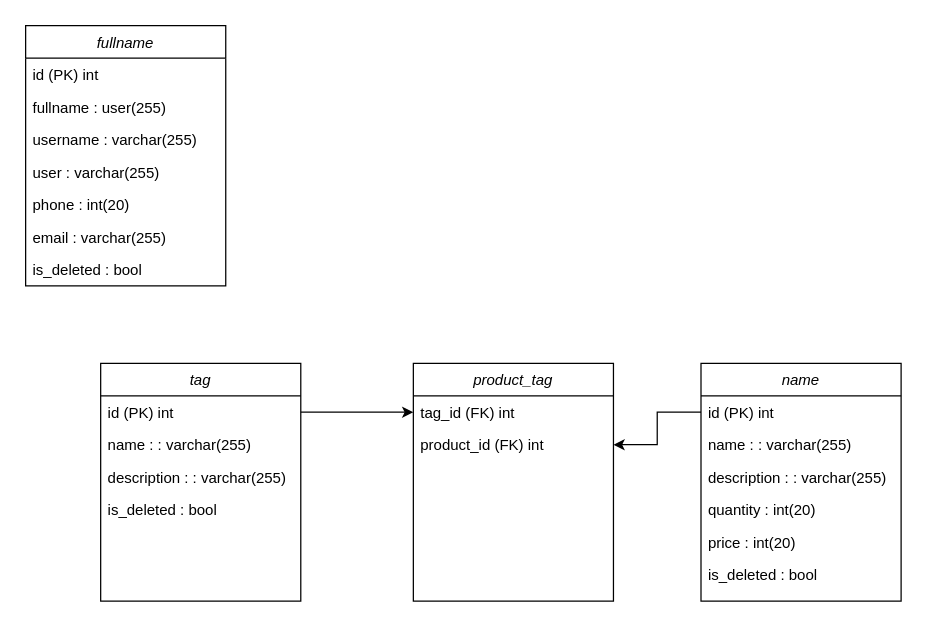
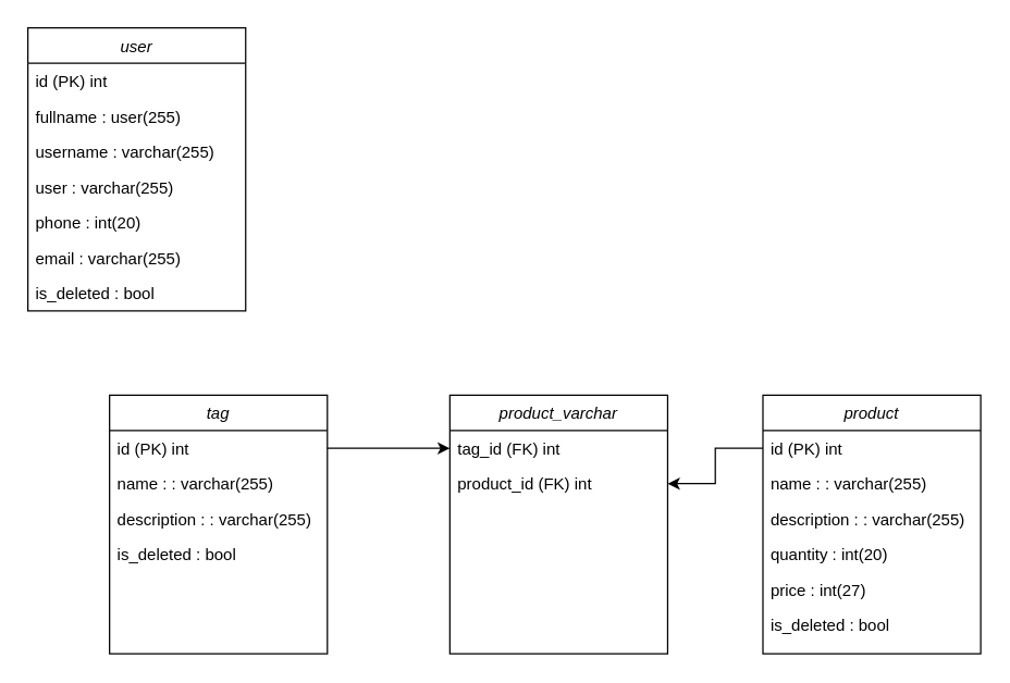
  <mxCell id="0" />
  <mxCell id="1" parent="0" />
- <mxCell id="2" value="fullname" style="swimlane;fontStyle=2;align=center;verticalAlign=top;childLayout=stackLayout;horizontal=1;startSize=26;horizontalStack=0;resizeParent=1;resizeLast=0;collapsible=1;marginBottom=0;rounded=0;shadow=0;strokeWidth=1;" parent="1" vertex="1"><mxGeometry x="20" y="20" width="160" height="208" as="geometry"><mxRectangle x="230" y="140" width="160" height="26" as="alternateBounds" /></mxGeometry></mxCell>
+ <mxCell id="2" value="user" style="swimlane;fontStyle=2;align=center;verticalAlign=top;childLayout=stackLayout;horizontal=1;startSize=26;horizontalStack=0;resizeParent=1;resizeLast=0;collapsible=1;marginBottom=0;rounded=0;shadow=0;strokeWidth=1;" parent="1" vertex="1"><mxGeometry x="20" y="20" width="160" height="208" as="geometry"><mxRectangle x="230" y="140" width="160" height="26" as="alternateBounds" /></mxGeometry></mxCell>
  <mxCell id="3" value="id (PK) int" style="text;align=left;verticalAlign=top;spacingLeft=4;spacingRight=4;overflow=hidden;rotatable=0;points=[[0,0.5],[1,0.5]];portConstraint=eastwest;" parent="2" vertex="1"><mxGeometry y="26" width="160" height="26" as="geometry" /></mxCell>
  <mxCell id="4" value="fullname : user(255)" style="text;align=left;verticalAlign=top;spacingLeft=4;spacingRight=4;overflow=hidden;rotatable=0;points=[[0,0.5],[1,0.5]];portConstraint=eastwest;rounded=0;shadow=0;html=0;" parent="2" vertex="1"><mxGeometry y="52" width="160" height="26" as="geometry" /></mxCell>
  <mxCell id="5" value="username : varchar(255)" style="text;align=left;verticalAlign=top;spacingLeft=4;spacingRight=4;overflow=hidden;rotatable=0;points=[[0,0.5],[1,0.5]];portConstraint=eastwest;rounded=0;shadow=0;html=0;" vertex="1" parent="2"><mxGeometry y="78" width="160" height="26" as="geometry" /></mxCell>
  <mxCell id="6" value="user : varchar(255)" style="text;align=left;verticalAlign=top;spacingLeft=4;spacingRight=4;overflow=hidden;rotatable=0;points=[[0,0.5],[1,0.5]];portConstraint=eastwest;rounded=0;shadow=0;html=0;" vertex="1" parent="2"><mxGeometry y="104" width="160" height="26" as="geometry" /></mxCell>
  <mxCell id="7" value="phone : int(20)" style="text;align=left;verticalAlign=top;spacingLeft=4;spacingRight=4;overflow=hidden;rotatable=0;points=[[0,0.5],[1,0.5]];portConstraint=eastwest;rounded=0;shadow=0;html=0;" vertex="1" parent="2"><mxGeometry y="130" width="160" height="26" as="geometry" /></mxCell>
  <mxCell id="8" value="email : varchar(255)" style="text;align=left;verticalAlign=top;spacingLeft=4;spacingRight=4;overflow=hidden;rotatable=0;points=[[0,0.5],[1,0.5]];portConstraint=eastwest;rounded=0;shadow=0;html=0;" parent="2" vertex="1"><mxGeometry y="156" width="160" height="26" as="geometry" /></mxCell>
  <mxCell id="9" value="is_deleted : bool" style="text;align=left;verticalAlign=top;spacingLeft=4;spacingRight=4;overflow=hidden;rotatable=0;points=[[0,0.5],[1,0.5]];portConstraint=eastwest;rounded=0;shadow=0;html=0;" vertex="1" parent="2"><mxGeometry y="182" width="160" height="26" as="geometry" /></mxCell>
  <mxCell id="10" value="tag" style="swimlane;fontStyle=2;align=center;verticalAlign=top;childLayout=stackLayout;horizontal=1;startSize=26;horizontalStack=0;resizeParent=1;resizeLast=0;collapsible=1;marginBottom=0;rounded=0;shadow=0;strokeWidth=1;" vertex="1" parent="1"><mxGeometry x="80" y="290" width="160" height="190" as="geometry"><mxRectangle x="230" y="140" width="160" height="26" as="alternateBounds" /></mxGeometry></mxCell>
  <mxCell id="11" value="id (PK) int" style="text;align=left;verticalAlign=top;spacingLeft=4;spacingRight=4;overflow=hidden;rotatable=0;points=[[0,0.5],[1,0.5]];portConstraint=eastwest;" vertex="1" parent="10"><mxGeometry y="26" width="160" height="26" as="geometry" /></mxCell>
  <mxCell id="12" value="name : : varchar(255)" style="text;align=left;verticalAlign=top;spacingLeft=4;spacingRight=4;overflow=hidden;rotatable=0;points=[[0,0.5],[1,0.5]];portConstraint=eastwest;rounded=0;shadow=0;html=0;" vertex="1" parent="10"><mxGeometry y="52" width="160" height="26" as="geometry" /></mxCell>
  <mxCell id="13" value="description : : varchar(255)" style="text;align=left;verticalAlign=top;spacingLeft=4;spacingRight=4;overflow=hidden;rotatable=0;points=[[0,0.5],[1,0.5]];portConstraint=eastwest;rounded=0;shadow=0;html=0;" vertex="1" parent="10"><mxGeometry y="78" width="160" height="26" as="geometry" /></mxCell>
  <mxCell id="14" value="is_deleted : bool" style="text;align=left;verticalAlign=top;spacingLeft=4;spacingRight=4;overflow=hidden;rotatable=0;points=[[0,0.5],[1,0.5]];portConstraint=eastwest;rounded=0;shadow=0;html=0;" vertex="1" parent="10"><mxGeometry y="104" width="160" height="26" as="geometry" /></mxCell>
- <mxCell id="15" value="product_tag" style="swimlane;fontStyle=2;align=center;verticalAlign=top;childLayout=stackLayout;horizontal=1;startSize=26;horizontalStack=0;resizeParent=1;resizeLast=0;collapsible=1;marginBottom=0;rounded=0;shadow=0;strokeWidth=1;" vertex="1" parent="1"><mxGeometry x="330" y="290" width="160" height="190" as="geometry"><mxRectangle x="230" y="140" width="160" height="26" as="alternateBounds" /></mxGeometry></mxCell>
+ <mxCell id="15" value="product_varchar" style="swimlane;fontStyle=2;align=center;verticalAlign=top;childLayout=stackLayout;horizontal=1;startSize=26;horizontalStack=0;resizeParent=1;resizeLast=0;collapsible=1;marginBottom=0;rounded=0;shadow=0;strokeWidth=1;" vertex="1" parent="1"><mxGeometry x="330" y="290" width="160" height="190" as="geometry"><mxRectangle x="230" y="140" width="160" height="26" as="alternateBounds" /></mxGeometry></mxCell>
  <mxCell id="16" value="tag_id (FK) int" style="text;align=left;verticalAlign=top;spacingLeft=4;spacingRight=4;overflow=hidden;rotatable=0;points=[[0,0.5],[1,0.5]];portConstraint=eastwest;" vertex="1" parent="15"><mxGeometry y="26" width="160" height="26" as="geometry" /></mxCell>
  <mxCell id="17" value="product_id (FK) int" style="text;align=left;verticalAlign=top;spacingLeft=4;spacingRight=4;overflow=hidden;rotatable=0;points=[[0,0.5],[1,0.5]];portConstraint=eastwest;" vertex="1" parent="15"><mxGeometry y="52" width="160" height="26" as="geometry" /></mxCell>
- <mxCell id="18" value="name" style="swimlane;fontStyle=2;align=center;verticalAlign=top;childLayout=stackLayout;horizontal=1;startSize=26;horizontalStack=0;resizeParent=1;resizeLast=0;collapsible=1;marginBottom=0;rounded=0;shadow=0;strokeWidth=1;" vertex="1" parent="1"><mxGeometry x="560" y="290" width="160" height="190" as="geometry"><mxRectangle x="230" y="140" width="160" height="26" as="alternateBounds" /></mxGeometry></mxCell>
+ <mxCell id="18" value="product" style="swimlane;fontStyle=2;align=center;verticalAlign=top;childLayout=stackLayout;horizontal=1;startSize=26;horizontalStack=0;resizeParent=1;resizeLast=0;collapsible=1;marginBottom=0;rounded=0;shadow=0;strokeWidth=1;" vertex="1" parent="1"><mxGeometry x="560" y="290" width="160" height="190" as="geometry"><mxRectangle x="230" y="140" width="160" height="26" as="alternateBounds" /></mxGeometry></mxCell>
  <mxCell id="19" value="id (PK) int" style="text;align=left;verticalAlign=top;spacingLeft=4;spacingRight=4;overflow=hidden;rotatable=0;points=[[0,0.5],[1,0.5]];portConstraint=eastwest;" vertex="1" parent="18"><mxGeometry y="26" width="160" height="26" as="geometry" /></mxCell>
  <mxCell id="20" value="name : : varchar(255)" style="text;align=left;verticalAlign=top;spacingLeft=4;spacingRight=4;overflow=hidden;rotatable=0;points=[[0,0.5],[1,0.5]];portConstraint=eastwest;rounded=0;shadow=0;html=0;" vertex="1" parent="18"><mxGeometry y="52" width="160" height="26" as="geometry" /></mxCell>
  <mxCell id="21" value="description : : varchar(255)" style="text;align=left;verticalAlign=top;spacingLeft=4;spacingRight=4;overflow=hidden;rotatable=0;points=[[0,0.5],[1,0.5]];portConstraint=eastwest;rounded=0;shadow=0;html=0;" vertex="1" parent="18"><mxGeometry y="78" width="160" height="26" as="geometry" /></mxCell>
  <mxCell id="22" value="quantity : int(20)" style="text;align=left;verticalAlign=top;spacingLeft=4;spacingRight=4;overflow=hidden;rotatable=0;points=[[0,0.5],[1,0.5]];portConstraint=eastwest;rounded=0;shadow=0;html=0;" vertex="1" parent="18"><mxGeometry y="104" width="160" height="26" as="geometry" /></mxCell>
- <mxCell id="23" value="price : int(20)" style="text;align=left;verticalAlign=top;spacingLeft=4;spacingRight=4;overflow=hidden;rotatable=0;points=[[0,0.5],[1,0.5]];portConstraint=eastwest;rounded=0;shadow=0;html=0;" vertex="1" parent="18"><mxGeometry y="130" width="160" height="26" as="geometry" /></mxCell>
+ <mxCell id="23" value="price : int(27)" style="text;align=left;verticalAlign=top;spacingLeft=4;spacingRight=4;overflow=hidden;rotatable=0;points=[[0,0.5],[1,0.5]];portConstraint=eastwest;rounded=0;shadow=0;html=0;" vertex="1" parent="18"><mxGeometry y="130" width="160" height="26" as="geometry" /></mxCell>
  <mxCell id="24" value="is_deleted : bool" style="text;align=left;verticalAlign=top;spacingLeft=4;spacingRight=4;overflow=hidden;rotatable=0;points=[[0,0.5],[1,0.5]];portConstraint=eastwest;rounded=0;shadow=0;html=0;" vertex="1" parent="18"><mxGeometry y="156" width="160" height="26" as="geometry" /></mxCell>
  <mxCell id="25" style="edgeStyle=orthogonalEdgeStyle;rounded=0;orthogonalLoop=1;jettySize=auto;html=1;entryX=0;entryY=0.5;entryDx=0;entryDy=0;" edge="1" parent="1" source="11" target="16"><mxGeometry relative="1" as="geometry" /></mxCell>
  <mxCell id="26" style="edgeStyle=orthogonalEdgeStyle;rounded=0;orthogonalLoop=1;jettySize=auto;html=1;entryX=1;entryY=0.5;entryDx=0;entryDy=0;" edge="1" parent="1" source="19" target="17"><mxGeometry relative="1" as="geometry" /></mxCell>
